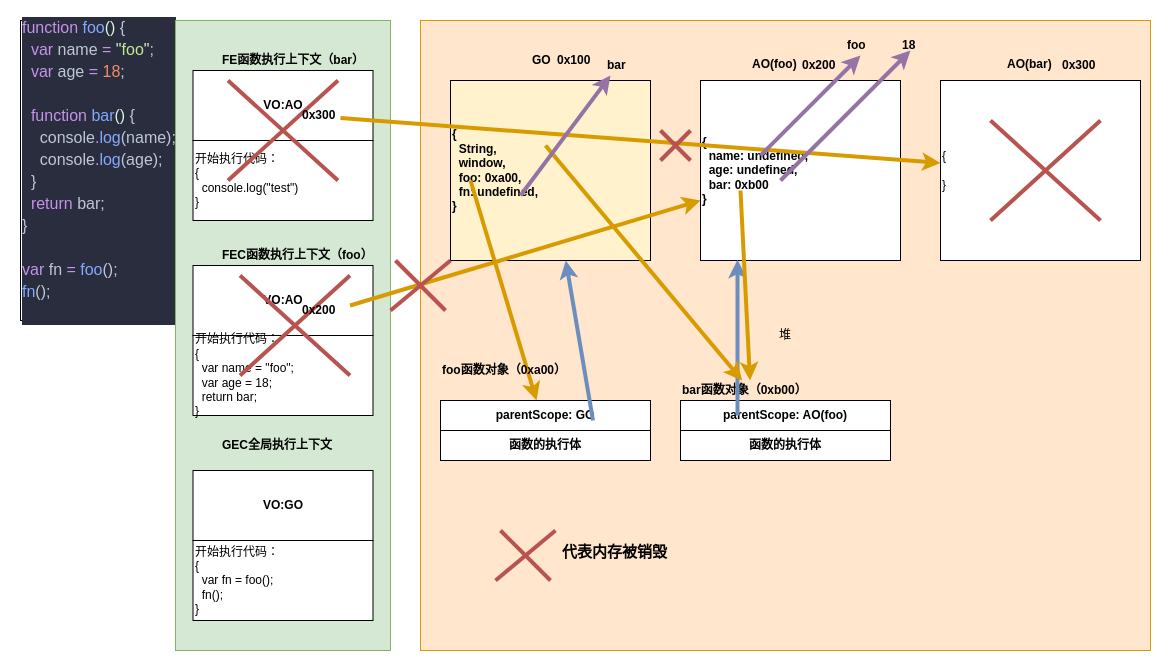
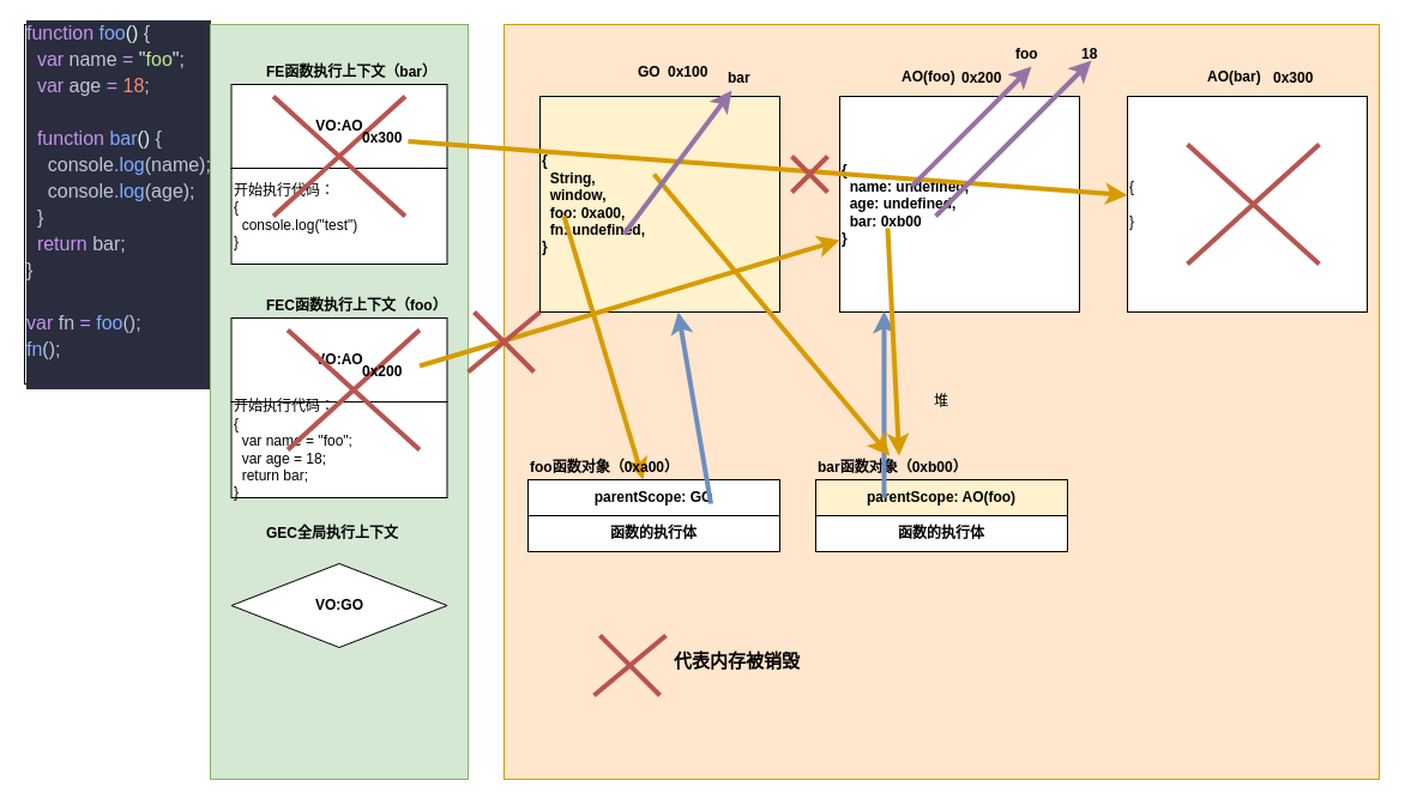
  <mxCell id="0" />
  <mxCell id="1" parent="0" />
  <mxCell id="2" value="&lt;div style=&quot;color: rgb(191 , 199 , 213) ; background-color: rgb(41 , 45 , 62) ; font-family: &amp;#34;cascadia code&amp;#34; , , &amp;#34;consolas&amp;#34; , &amp;#34;courier new&amp;#34; , monospace , &amp;#34;consolas&amp;#34; , &amp;#34;courier new&amp;#34; , monospace ; font-size: 16px ; line-height: 22px ; white-space: pre&quot;&gt;&lt;div&gt;&lt;div style=&quot;font-family: &amp;#34;cascadia code&amp;#34; , , &amp;#34;consolas&amp;#34; , &amp;#34;courier new&amp;#34; , monospace , &amp;#34;consolas&amp;#34; , &amp;#34;courier new&amp;#34; , monospace ; line-height: 22px&quot;&gt;&lt;div&gt;&lt;div style=&quot;font-family: &amp;#34;cascadia code&amp;#34; , , &amp;#34;consolas&amp;#34; , &amp;#34;courier new&amp;#34; , monospace , &amp;#34;consolas&amp;#34; , &amp;#34;courier new&amp;#34; , monospace ; line-height: 22px&quot;&gt;&lt;div&gt;&lt;div style=&quot;font-family: &amp;#34;cascadia code&amp;#34; , , &amp;#34;consolas&amp;#34; , &amp;#34;courier new&amp;#34; , monospace , &amp;#34;consolas&amp;#34; , &amp;#34;courier new&amp;#34; , monospace ; line-height: 22px&quot;&gt;&lt;div&gt;&lt;span style=&quot;color: #c792ea&quot;&gt;function&lt;/span&gt; &lt;span style=&quot;color: #82aaff&quot;&gt;foo&lt;/span&gt;&lt;span style=&quot;color: #d9f5dd&quot;&gt;()&lt;/span&gt; {&lt;/div&gt;&lt;div&gt;&amp;nbsp; &lt;span style=&quot;color: #c792ea&quot;&gt;var&lt;/span&gt; name &lt;span style=&quot;color: #c792ea&quot;&gt;=&lt;/span&gt; &lt;span style=&quot;color: #d9f5dd&quot;&gt;&quot;&lt;/span&gt;&lt;span style=&quot;color: #c3e88d&quot;&gt;foo&lt;/span&gt;&lt;span style=&quot;color: #d9f5dd&quot;&gt;&quot;&lt;/span&gt;;&lt;/div&gt;&lt;div&gt;&amp;nbsp; &lt;span style=&quot;color: #c792ea&quot;&gt;var&lt;/span&gt; age &lt;span style=&quot;color: #c792ea&quot;&gt;=&lt;/span&gt; &lt;span style=&quot;color: #f78c6c&quot;&gt;18&lt;/span&gt;;&lt;/div&gt;&lt;br&gt;&lt;div&gt;&amp;nbsp; &lt;span style=&quot;color: #c792ea&quot;&gt;function&lt;/span&gt; &lt;span style=&quot;color: #82aaff&quot;&gt;bar&lt;/span&gt;&lt;span style=&quot;color: #d9f5dd&quot;&gt;()&lt;/span&gt; {&lt;/div&gt;&lt;div&gt;&amp;nbsp; &amp;nbsp; console&lt;span style=&quot;color: #c792ea&quot;&gt;.&lt;/span&gt;&lt;span style=&quot;color: #82aaff&quot;&gt;log&lt;/span&gt;(name);&lt;/div&gt;&lt;div&gt;&amp;nbsp; &amp;nbsp; console&lt;span style=&quot;color: #c792ea&quot;&gt;.&lt;/span&gt;&lt;span style=&quot;color: #82aaff&quot;&gt;log&lt;/span&gt;(age);&lt;/div&gt;&lt;div&gt;&amp;nbsp; }&lt;/div&gt;&lt;div&gt;&amp;nbsp; &lt;span style=&quot;color: #c792ea&quot;&gt;return&lt;/span&gt; bar;&lt;/div&gt;&lt;div&gt;}&lt;/div&gt;&lt;br&gt;&lt;div&gt;&lt;span style=&quot;color: #c792ea&quot;&gt;var&lt;/span&gt; fn &lt;span style=&quot;color: #c792ea&quot;&gt;=&lt;/span&gt; &lt;span style=&quot;color: #82aaff&quot;&gt;foo&lt;/span&gt;();&lt;/div&gt;&lt;div&gt;&lt;span style=&quot;color: #82aaff&quot;&gt;fn&lt;/span&gt;();&lt;/div&gt;&lt;br&gt;&lt;/div&gt;&lt;/div&gt;&lt;/div&gt;&lt;/div&gt;&lt;/div&gt;&lt;/div&gt;&lt;/div&gt;" style="rounded=0;whiteSpace=wrap;html=1;align=left;" parent="1" vertex="1"><mxGeometry x="20" y="20" width="155" height="300" as="geometry" /></mxCell>
  <mxCell id="3" value="栈" style="rounded=0;whiteSpace=wrap;html=1;fillColor=#d5e8d4;strokeColor=#82b366;" parent="1" vertex="1"><mxGeometry x="175" y="20" width="215" height="630" as="geometry" /></mxCell>
  <mxCell id="4" value="堆" style="rounded=0;whiteSpace=wrap;html=1;fillColor=#ffe6cc;strokeColor=#d79b00;" parent="1" vertex="1"><mxGeometry x="420" y="20" width="730" height="630" as="geometry" /></mxCell>
  <mxCell id="5" value="&lt;b&gt;{&lt;br&gt;&amp;nbsp; String,&lt;br&gt;&amp;nbsp; window,&lt;br&gt;&lt;/b&gt;&lt;b&gt;&amp;nbsp; foo: 0xa00,&lt;br&gt;&lt;/b&gt;&lt;b&gt;&amp;nbsp; fn: undefined,&lt;br&gt;}&lt;/b&gt;" style="rounded=0;whiteSpace=wrap;html=1;align=left;fillColor=#fff2cc;" parent="1" vertex="1"><mxGeometry x="450" y="80" width="200" height="180" as="geometry" /></mxCell>
  <mxCell id="6" value="&lt;b&gt;GO&lt;/b&gt;" style="text;html=1;resizable=0;points=[];autosize=1;align=left;verticalAlign=top;spacingTop=-4;" parent="1" vertex="1"><mxGeometry x="530" y="50" width="30" height="20" as="geometry" /></mxCell>
  <mxCell id="7" value="" style="endArrow=classic;html=1;fillColor=#ffe6cc;strokeColor=#d79b00;strokeWidth=4;" parent="1" target="8" edge="1"><mxGeometry width="50" height="50" relative="1" as="geometry"><mxPoint x="470" y="180" as="sourcePoint" /><mxPoint x="530" y="210" as="targetPoint" /></mxGeometry></mxCell>
  <mxCell id="8" value="" style="rounded=0;whiteSpace=wrap;html=1;" parent="1" vertex="1"><mxGeometry x="440" y="400" width="210" height="60" as="geometry" /></mxCell>
- <mxCell id="9" value="&lt;b&gt;foo函数对象（0xa00）&lt;/b&gt;" style="text;html=1;resizable=0;points=[];autosize=1;align=left;verticalAlign=top;spacingTop=-4;" parent="1" vertex="1"><mxGeometry x="440" y="360" width="140" height="20" as="geometry" /></mxCell>
+ <mxCell id="9" value="&lt;b&gt;foo函数对象（0xa00）&lt;/b&gt;" style="text;html=1;resizable=0;points=[];autosize=1;align=left;verticalAlign=top;spacingTop=-4;" parent="1" vertex="1"><mxGeometry x="440" y="380" width="140" height="20" as="geometry" /></mxCell>
  <mxCell id="10" value="&lt;span style=&quot;white-space: normal&quot;&gt;&lt;b&gt;parentScope: GO&lt;/b&gt;&lt;/span&gt;" style="rounded=0;whiteSpace=wrap;html=1;" parent="1" vertex="1"><mxGeometry x="440" y="400" width="210" height="30" as="geometry" /></mxCell>
  <mxCell id="11" value="&lt;b&gt;函数的执行体&lt;/b&gt;" style="rounded=0;whiteSpace=wrap;html=1;" parent="1" vertex="1"><mxGeometry x="440" y="430" width="210" height="30" as="geometry" /></mxCell>
- <mxCell id="12" value="&lt;span style=&quot;white-space: normal&quot;&gt;&lt;b&gt;parentScope: AO(foo)&lt;/b&gt;&lt;/span&gt;" style="rounded=0;whiteSpace=wrap;html=1;" parent="1" vertex="1"><mxGeometry x="680" y="400" width="210" height="30" as="geometry" /></mxCell>
+ <mxCell id="12" value="&lt;span style=&quot;white-space: normal&quot;&gt;&lt;b&gt;parentScope: AO(foo)&lt;/b&gt;&lt;/span&gt;" style="rounded=0;whiteSpace=wrap;html=1;fillColor=#fff2cc;" parent="1" vertex="1"><mxGeometry x="680" y="400" width="210" height="30" as="geometry" /></mxCell>
  <mxCell id="13" value="&lt;b&gt;bar函数对象（0xb00）&lt;/b&gt;" style="text;html=1;resizable=0;points=[];autosize=1;align=left;verticalAlign=top;spacingTop=-4;" parent="1" vertex="1"><mxGeometry x="680" y="380" width="140" height="20" as="geometry" /></mxCell>
  <mxCell id="14" value="&lt;b&gt;函数的执行体&lt;/b&gt;" style="rounded=0;whiteSpace=wrap;html=1;" parent="1" vertex="1"><mxGeometry x="680" y="430" width="210" height="30" as="geometry" /></mxCell>
- <mxCell id="15" value="&lt;b&gt;VO:GO&lt;/b&gt;" style="rounded=0;whiteSpace=wrap;html=1;align=center;" parent="1" vertex="1"><mxGeometry x="192.5" y="470" width="180" height="70" as="geometry" /></mxCell>
+ <mxCell id="15" value="&lt;b&gt;VO:GO&lt;/b&gt;" style="rhombus;whiteSpace=wrap;html=1;align=center;" parent="1" vertex="1"><mxGeometry x="192.5" y="470" width="180" height="70" as="geometry" /></mxCell>
  <mxCell id="16" value="&lt;b&gt;GEC全局执行上下文&lt;/b&gt;" style="text;html=1;resizable=0;points=[];autosize=1;align=left;verticalAlign=top;spacingTop=-4;" parent="1" vertex="1"><mxGeometry x="219.5" y="435" width="130" height="20" as="geometry" /></mxCell>
- <mxCell id="17" value="开始执行代码：&lt;br&gt;{&lt;br&gt;&amp;nbsp; var fn = foo();&lt;br&gt;&amp;nbsp; fn();&lt;br&gt;}" style="rounded=0;whiteSpace=wrap;html=1;align=left;" parent="1" vertex="1"><mxGeometry x="192.5" y="540" width="180" height="80" as="geometry" /></mxCell>
  <mxCell id="18" value="&lt;b&gt;{&lt;br&gt;&amp;nbsp; name: undefined,&lt;br&gt;&amp;nbsp; age: undefined,&lt;br&gt;&amp;nbsp; bar: 0xb00&lt;br&gt;}&lt;/b&gt;" style="rounded=0;whiteSpace=wrap;html=1;align=left;" parent="1" vertex="1"><mxGeometry x="700" y="80" width="200" height="180" as="geometry" /></mxCell>
  <mxCell id="19" value="{&lt;br&gt;&amp;nbsp;&amp;nbsp;&lt;br&gt;}" style="rounded=0;whiteSpace=wrap;html=1;align=left;" parent="1" vertex="1"><mxGeometry x="940" y="80" width="200" height="180" as="geometry" /></mxCell>
  <mxCell id="20" value="&lt;b&gt;AO(foo)&lt;/b&gt;" style="text;html=1;" parent="1" vertex="1"><mxGeometry x="750" y="50" width="70" height="30" as="geometry" /></mxCell>
  <mxCell id="21" value="&lt;b&gt;AO(bar)&lt;/b&gt;" style="text;html=1;" parent="1" vertex="1"><mxGeometry x="1005" y="50" width="70" height="30" as="geometry" /></mxCell>
  <mxCell id="22" value="" style="endArrow=classic;html=1;strokeWidth=4;fillColor=#dae8fc;strokeColor=#6c8ebf;" parent="1" target="5" edge="1"><mxGeometry width="50" height="50" relative="1" as="geometry"><mxPoint x="592.5" y="420" as="sourcePoint" /><mxPoint x="467.5" y="290" as="targetPoint" /></mxGeometry></mxCell>
  <mxCell id="23" value="" style="endArrow=classic;html=1;strokeWidth=4;fillColor=#dae8fc;strokeColor=#6c8ebf;entryX=0.185;entryY=0.996;entryDx=0;entryDy=0;entryPerimeter=0;" parent="1" target="18" edge="1"><mxGeometry width="50" height="50" relative="1" as="geometry"><mxPoint x="737" y="415" as="sourcePoint" /><mxPoint x="709.8" y="255" as="targetPoint" /></mxGeometry></mxCell>
  <mxCell id="24" value="&lt;b&gt;VO:AO&lt;/b&gt;" style="rounded=0;whiteSpace=wrap;html=1;align=center;" parent="1" vertex="1"><mxGeometry x="192.5" y="265" width="180" height="70" as="geometry" /></mxCell>
  <mxCell id="25" value="&lt;b&gt;FEC函数执行上下文（foo）&lt;/b&gt;" style="text;html=1;resizable=0;points=[];autosize=1;align=left;verticalAlign=top;spacingTop=-4;" parent="1" vertex="1"><mxGeometry x="219.5" y="245" width="170" height="20" as="geometry" /></mxCell>
  <mxCell id="26" value="开始执行代码：&lt;br&gt;{&lt;br&gt;&amp;nbsp; var name = &quot;foo&quot;;&lt;br&gt;&amp;nbsp; var age = 18;&lt;br&gt;&amp;nbsp; return bar;&lt;br&gt;}" style="rounded=0;whiteSpace=wrap;html=1;align=left;" parent="1" vertex="1"><mxGeometry x="192.5" y="335" width="180" height="80" as="geometry" /></mxCell>
  <mxCell id="27" value="" style="endArrow=classic;html=1;strokeWidth=4;fillColor=#ffe6cc;strokeColor=#d79b00;" parent="1" target="18" edge="1"><mxGeometry width="50" height="50" relative="1" as="geometry"><mxPoint x="349.5" y="305" as="sourcePoint" /><mxPoint x="399.5" y="255" as="targetPoint" /></mxGeometry></mxCell>
  <mxCell id="28" value="&lt;b&gt;0x100&lt;/b&gt;" style="text;html=1;resizable=0;points=[];autosize=1;align=left;verticalAlign=top;spacingTop=-4;" parent="1" vertex="1"><mxGeometry x="555" y="50" width="50" height="20" as="geometry" /></mxCell>
  <mxCell id="29" value="&lt;b&gt;0x200&lt;/b&gt;" style="text;html=1;resizable=0;points=[];autosize=1;align=left;verticalAlign=top;spacingTop=-4;" parent="1" vertex="1"><mxGeometry x="800" y="55" width="50" height="20" as="geometry" /></mxCell>
  <mxCell id="30" value="&lt;b&gt;0x300&lt;/b&gt;" style="text;html=1;resizable=0;points=[];autosize=1;align=left;verticalAlign=top;spacingTop=-4;" parent="1" vertex="1"><mxGeometry x="1060" y="55" width="50" height="20" as="geometry" /></mxCell>
  <mxCell id="31" value="&lt;b&gt;VO:AO&lt;/b&gt;" style="rounded=0;whiteSpace=wrap;html=1;align=center;" parent="1" vertex="1"><mxGeometry x="192.5" y="70" width="180" height="70" as="geometry" /></mxCell>
  <mxCell id="32" value="&lt;b&gt;FE函数执行上下文（bar）&lt;/b&gt;" style="text;html=1;resizable=0;points=[];autosize=1;align=left;verticalAlign=top;spacingTop=-4;" parent="1" vertex="1"><mxGeometry x="219.5" y="50" width="160" height="20" as="geometry" /></mxCell>
  <mxCell id="33" value="开始执行代码：&lt;br&gt;{&lt;br&gt;&amp;nbsp; console.log(&quot;test&quot;)&lt;br&gt;}" style="rounded=0;whiteSpace=wrap;html=1;align=left;" parent="1" vertex="1"><mxGeometry x="192.5" y="140" width="180" height="80" as="geometry" /></mxCell>
  <mxCell id="34" value="" style="endArrow=classic;html=1;strokeWidth=4;fillColor=#ffe6cc;strokeColor=#d79b00;" parent="1" target="19" edge="1"><mxGeometry width="50" height="50" relative="1" as="geometry"><mxPoint x="340" y="117.5" as="sourcePoint" /><mxPoint x="690.5" y="12.467" as="targetPoint" /></mxGeometry></mxCell>
  <mxCell id="35" value="" style="endArrow=none;html=1;strokeWidth=4;fillColor=#f8cecc;strokeColor=#b85450;" parent="1" edge="1"><mxGeometry width="50" height="50" relative="1" as="geometry"><mxPoint x="239.5" y="375" as="sourcePoint" /><mxPoint x="349.5" y="275" as="targetPoint" /></mxGeometry></mxCell>
  <mxCell id="36" value="" style="endArrow=none;html=1;strokeWidth=4;fillColor=#f8cecc;strokeColor=#b85450;" parent="1" edge="1"><mxGeometry width="50" height="50" relative="1" as="geometry"><mxPoint x="349.5" y="375" as="sourcePoint" /><mxPoint x="239.5" y="275" as="targetPoint" /></mxGeometry></mxCell>
  <mxCell id="37" value="" style="endArrow=none;html=1;strokeWidth=4;fillColor=#f8cecc;strokeColor=#b85450;" parent="1" edge="1"><mxGeometry width="50" height="50" relative="1" as="geometry"><mxPoint x="390" y="310" as="sourcePoint" /><mxPoint x="450" y="260" as="targetPoint" /></mxGeometry></mxCell>
  <mxCell id="38" value="" style="endArrow=none;html=1;strokeWidth=4;fillColor=#f8cecc;strokeColor=#b85450;" parent="1" edge="1"><mxGeometry width="50" height="50" relative="1" as="geometry"><mxPoint x="445" y="310" as="sourcePoint" /><mxPoint x="395" y="260" as="targetPoint" /></mxGeometry></mxCell>
  <mxCell id="39" value="" style="endArrow=none;html=1;strokeWidth=4;fillColor=#f8cecc;strokeColor=#b85450;" parent="1" edge="1"><mxGeometry width="50" height="50" relative="1" as="geometry"><mxPoint x="227.5" y="180" as="sourcePoint" /><mxPoint x="337.5" y="80" as="targetPoint" /></mxGeometry></mxCell>
  <mxCell id="40" value="" style="endArrow=none;html=1;strokeWidth=4;fillColor=#f8cecc;strokeColor=#b85450;" parent="1" edge="1"><mxGeometry width="50" height="50" relative="1" as="geometry"><mxPoint x="337.5" y="180" as="sourcePoint" /><mxPoint x="227.5" y="80" as="targetPoint" /></mxGeometry></mxCell>
  <mxCell id="41" value="" style="endArrow=none;html=1;strokeWidth=4;fillColor=#f8cecc;strokeColor=#b85450;" parent="1" edge="1"><mxGeometry width="50" height="50" relative="1" as="geometry"><mxPoint x="990" y="220" as="sourcePoint" /><mxPoint x="1100" y="120" as="targetPoint" /></mxGeometry></mxCell>
  <mxCell id="42" value="" style="endArrow=none;html=1;strokeWidth=4;fillColor=#f8cecc;strokeColor=#b85450;" parent="1" edge="1"><mxGeometry width="50" height="50" relative="1" as="geometry"><mxPoint x="1100" y="220" as="sourcePoint" /><mxPoint x="990" y="120" as="targetPoint" /></mxGeometry></mxCell>
  <mxCell id="43" value="" style="endArrow=none;html=1;strokeWidth=4;fillColor=#f8cecc;strokeColor=#b85450;" parent="1" edge="1"><mxGeometry width="50" height="50" relative="1" as="geometry"><mxPoint x="660" y="160" as="sourcePoint" /><mxPoint x="690" y="130" as="targetPoint" /></mxGeometry></mxCell>
  <mxCell id="44" value="" style="endArrow=none;html=1;strokeWidth=4;fillColor=#f8cecc;strokeColor=#b85450;" parent="1" edge="1"><mxGeometry width="50" height="50" relative="1" as="geometry"><mxPoint x="690" y="160" as="sourcePoint" /><mxPoint x="660" y="130" as="targetPoint" /></mxGeometry></mxCell>
  <mxCell id="45" value="" style="endArrow=none;html=1;strokeWidth=4;fillColor=#f8cecc;strokeColor=#b85450;" parent="1" edge="1"><mxGeometry width="50" height="50" relative="1" as="geometry"><mxPoint x="495" y="580" as="sourcePoint" /><mxPoint x="555" y="530" as="targetPoint" /></mxGeometry></mxCell>
  <mxCell id="46" value="" style="endArrow=none;html=1;strokeWidth=4;fillColor=#f8cecc;strokeColor=#b85450;" parent="1" edge="1"><mxGeometry width="50" height="50" relative="1" as="geometry"><mxPoint x="550" y="580" as="sourcePoint" /><mxPoint x="500" y="530" as="targetPoint" /></mxGeometry></mxCell>
  <mxCell id="47" value="&lt;b&gt;&lt;font style=&quot;font-size: 15px&quot;&gt;代表内存被销毁&lt;/font&gt;&lt;/b&gt;" style="text;html=1;resizable=0;points=[];autosize=1;align=left;verticalAlign=top;spacingTop=-4;" parent="1" vertex="1"><mxGeometry x="560" y="540" width="120" height="20" as="geometry" /></mxCell>
  <mxCell id="48" value="" style="endArrow=classic;html=1;fillColor=#e1d5e7;strokeColor=#9673a6;strokeWidth=4;" parent="1" edge="1"><mxGeometry width="50" height="50" relative="1" as="geometry"><mxPoint x="760" y="155" as="sourcePoint" /><mxPoint x="860" y="55" as="targetPoint" /></mxGeometry></mxCell>
  <mxCell id="49" value="" style="endArrow=classic;html=1;fillColor=#e1d5e7;strokeColor=#9673a6;strokeWidth=4;" parent="1" edge="1"><mxGeometry width="50" height="50" relative="1" as="geometry"><mxPoint x="780" y="180" as="sourcePoint" /><mxPoint x="910" y="50" as="targetPoint" /></mxGeometry></mxCell>
  <mxCell id="50" value="" style="endArrow=classic;html=1;fillColor=#ffe6cc;strokeColor=#d79b00;strokeWidth=4;" parent="1" target="13" edge="1"><mxGeometry width="50" height="50" relative="1" as="geometry"><mxPoint x="740" y="190" as="sourcePoint" /><mxPoint x="806" y="410" as="targetPoint" /></mxGeometry></mxCell>
  <mxCell id="51" value="&lt;b&gt;bar&lt;/b&gt;" style="text;html=1;resizable=0;points=[];autosize=1;align=left;verticalAlign=top;spacingTop=-4;" parent="1" vertex="1"><mxGeometry x="605" y="55" width="30" height="20" as="geometry" /></mxCell>
  <mxCell id="52" value="&lt;b&gt;foo&lt;/b&gt;" style="text;html=1;resizable=0;points=[];autosize=1;align=left;verticalAlign=top;spacingTop=-4;" parent="1" vertex="1"><mxGeometry x="845" y="35" width="30" height="20" as="geometry" /></mxCell>
  <mxCell id="53" value="&lt;b&gt;18&lt;/b&gt;" style="text;html=1;resizable=0;points=[];autosize=1;align=left;verticalAlign=top;spacingTop=-4;" parent="1" vertex="1"><mxGeometry x="900" y="35" width="30" height="20" as="geometry" /></mxCell>
  <mxCell id="54" value="" style="endArrow=classic;html=1;fillColor=#ffe6cc;strokeColor=#d79b00;strokeWidth=4;" parent="1" target="13" edge="1"><mxGeometry width="50" height="50" relative="1" as="geometry"><mxPoint x="545" y="145" as="sourcePoint" /><mxPoint x="611" y="365" as="targetPoint" /></mxGeometry></mxCell>
  <mxCell id="55" value="&lt;b&gt;0x200&lt;/b&gt;" style="text;html=1;resizable=0;points=[];autosize=1;align=left;verticalAlign=top;spacingTop=-4;" parent="1" vertex="1"><mxGeometry x="299.5" y="300" width="50" height="20" as="geometry" /></mxCell>
  <mxCell id="56" value="&lt;b&gt;0x300&lt;/b&gt;" style="text;html=1;resizable=0;points=[];autosize=1;align=left;verticalAlign=top;spacingTop=-4;" parent="1" vertex="1"><mxGeometry x="299.5" y="105" width="50" height="20" as="geometry" /></mxCell>
  <mxCell id="57" value="" style="endArrow=classic;html=1;fillColor=#e1d5e7;strokeColor=#9673a6;strokeWidth=4;" parent="1" edge="1"><mxGeometry width="50" height="50" relative="1" as="geometry"><mxPoint x="520" y="195" as="sourcePoint" /><mxPoint x="610" y="75" as="targetPoint" /></mxGeometry></mxCell>
